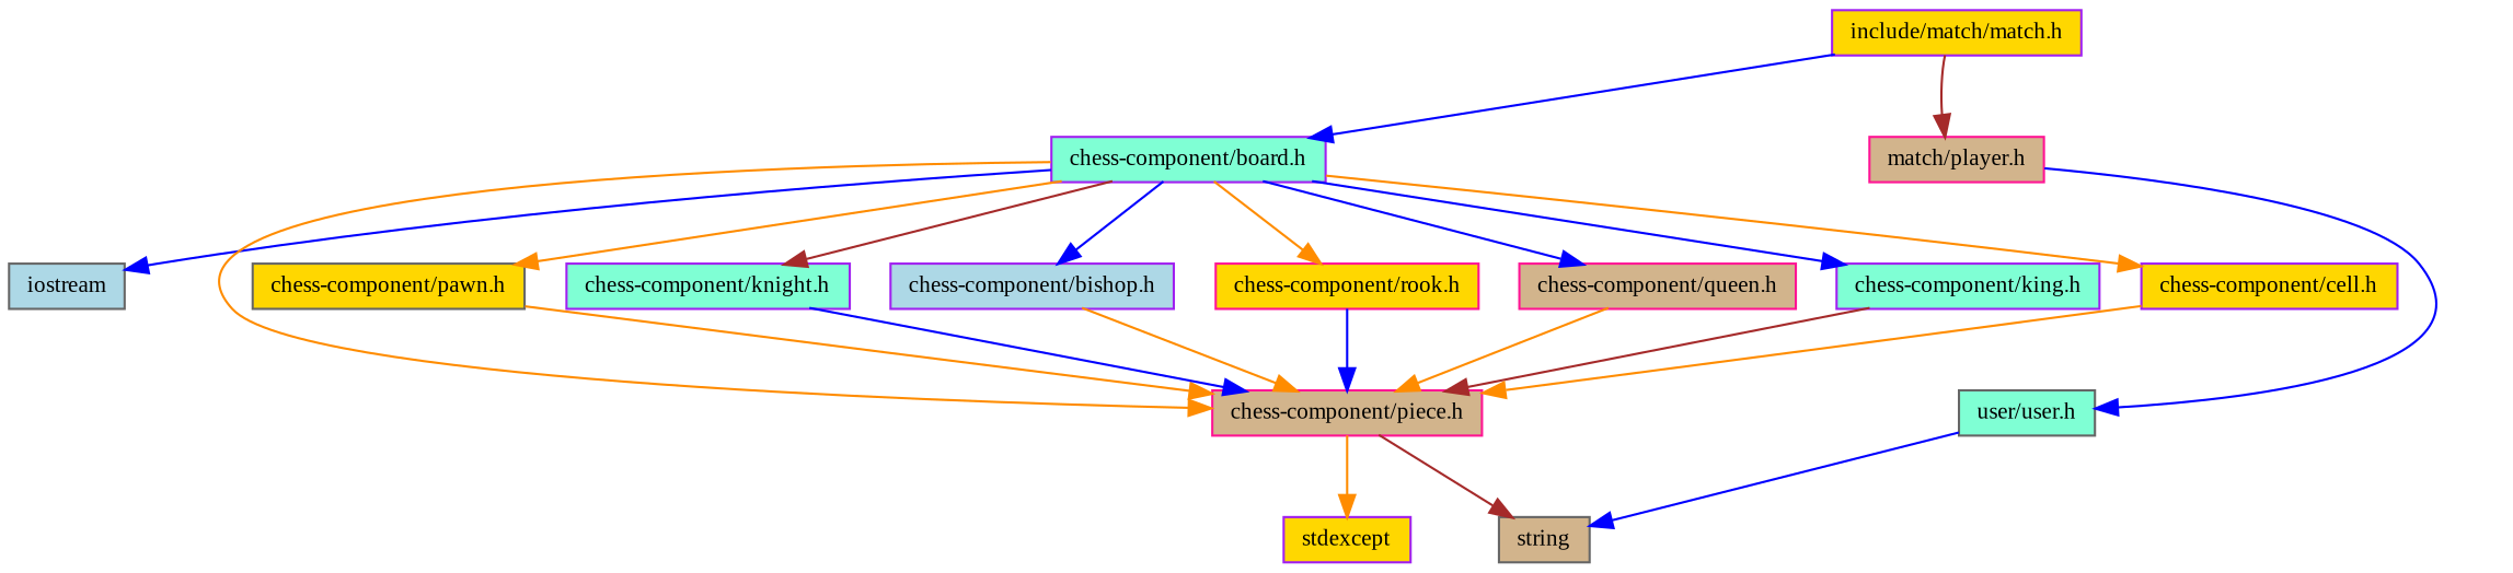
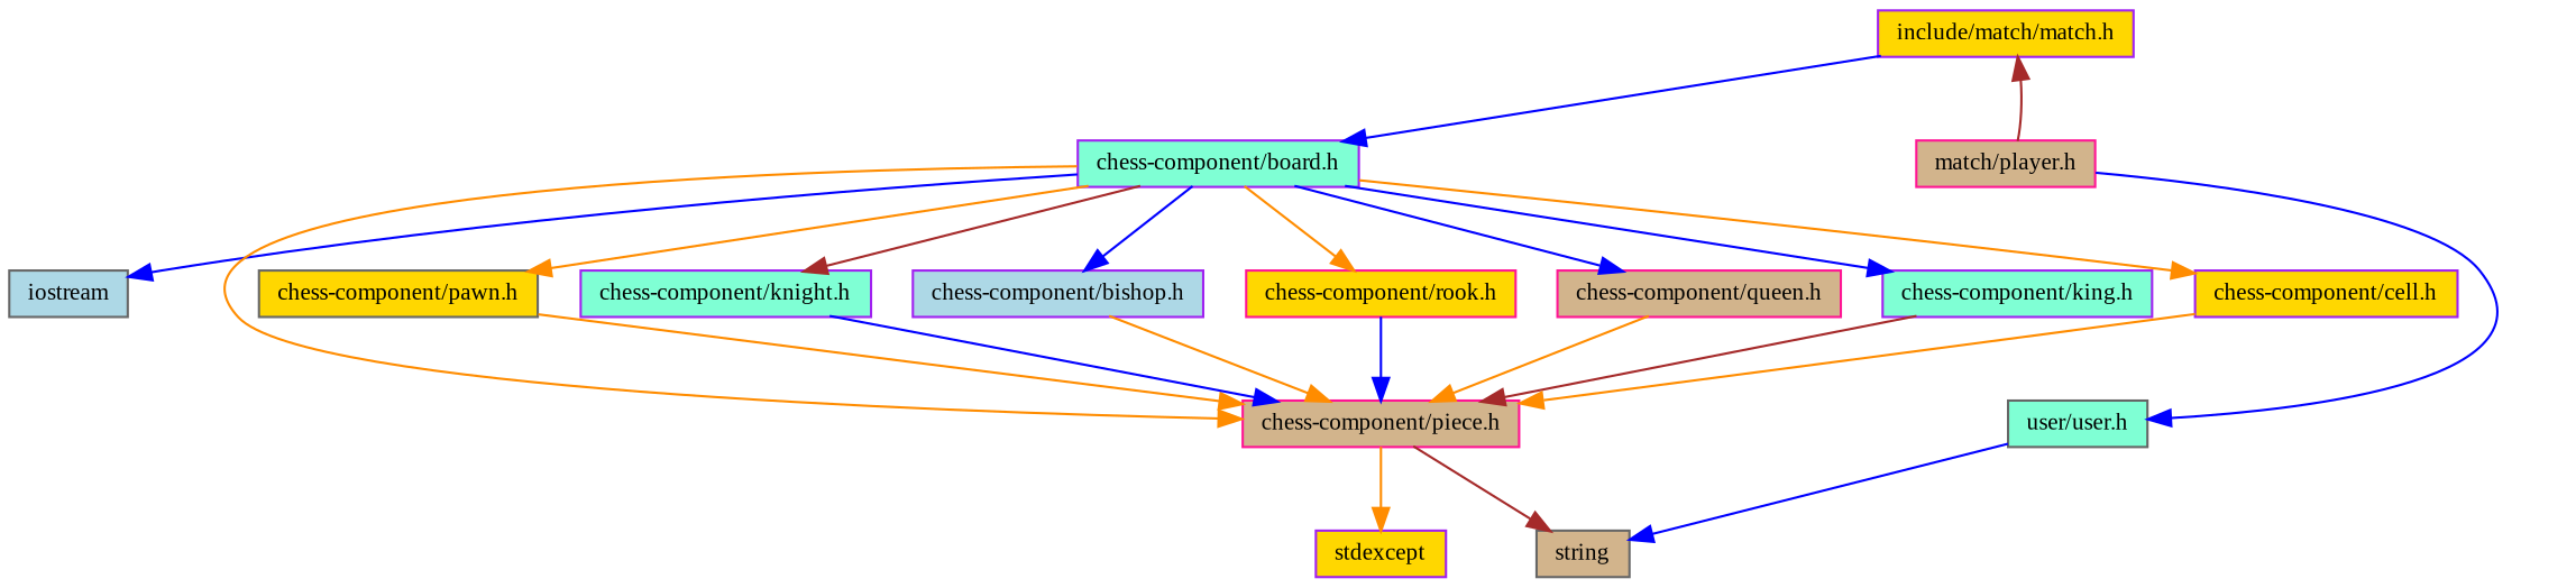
  digraph {
    fontname="Liberation Serif"
    node [color=purple fillcolor=gold fontname="Liberation Serif" fontsize=10 shape=record style=filled]
    edge [color=blue fontname="Liberation Serif" fontsize=10 labelfontname=Helvetica labelfontsize=10 style=solid]
    n1 [fontcolor=black height=0.2 label="include/match/match.h" width=0.4]
    n2 [fillcolor=aquamarine height=0.2 label="chess-component/board.h" width=0.4]
    n3 [color=deeppink fillcolor=tan height=0.2 label="match/player.h" width=0.4]
    n4 [color=gray40 fillcolor=lightblue height=0.2 label=iostream width=0.4]
    n5 [color=deeppink fillcolor=tan height=0.2 label="chess-component/piece.h" width=0.4]
    n6 [color=gray40 height=0.2 label="chess-component/pawn.h" width=0.4]
    n7 [fillcolor=aquamarine height=0.2 label="chess-component/knight.h" width=0.4]
    n8 [fillcolor=lightblue height=0.2 label="chess-component/bishop.h" width=0.4]
    n9 [color=deeppink height=0.2 label="chess-component/rook.h" width=0.4]
    n10 [color=deeppink fillcolor=tan height=0.2 label="chess-component/queen.h" width=0.4]
    n11 [fillcolor=aquamarine height=0.2 label="chess-component/king.h" width=0.4]
    n12 [height=0.2 label="chess-component/cell.h" width=0.4]
    n13 [color=gray40 fillcolor=aquamarine height=0.2 label="user/user.h" width=0.4]
    n14 [height=0.2 label=stdexcept width=0.4]
    n15 [color=gray40 fillcolor=tan height=0.2 label=string width=0.4]
    n1 -> n2
-   n1 -> n3 [color=brown]
+   n3 -> n1 [color=brown]
    n2 -> n4
    n2 -> n5 [color=darkorange]
    n2 -> n6 [color=darkorange]
    n2 -> n7 [color=brown]
    n2 -> n8
    n2 -> n9 [color=darkorange]
    n2 -> n10
    n2 -> n11
    n2 -> n12 [color=darkorange]
    n3 -> n13
    n5 -> n14 [color=darkorange]
    n5 -> n15 [color=brown]
    n6 -> n5 [color=darkorange]
    n7 -> n5
    n8 -> n5 [color=darkorange]
    n9 -> n5
    n10 -> n5 [color=darkorange]
    n11 -> n5 [color=brown]
    n12 -> n5 [color=darkorange]
    n13 -> n15
  }
